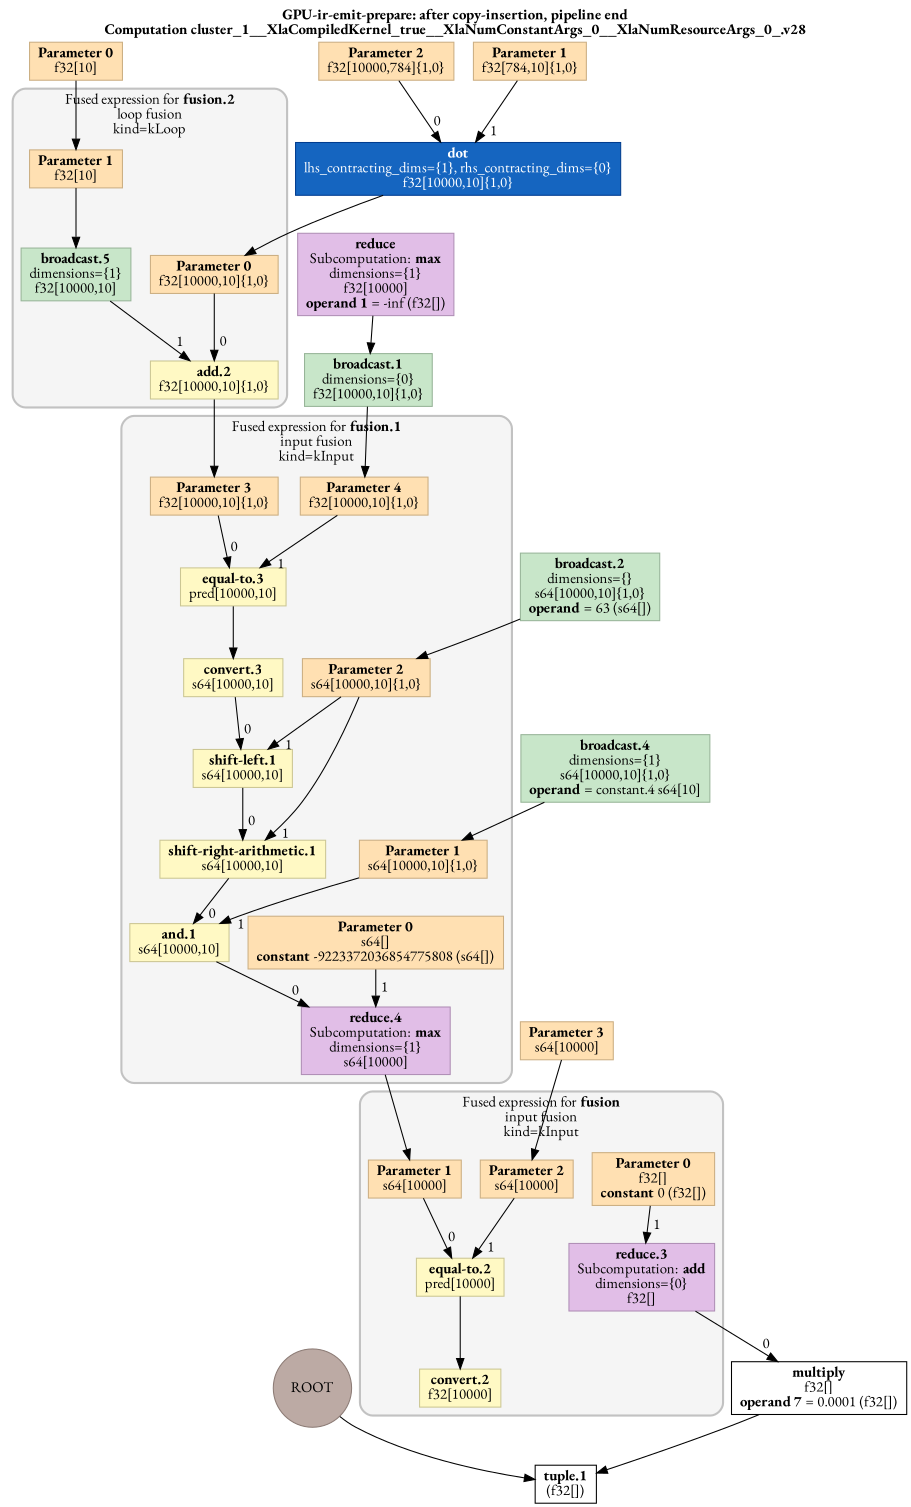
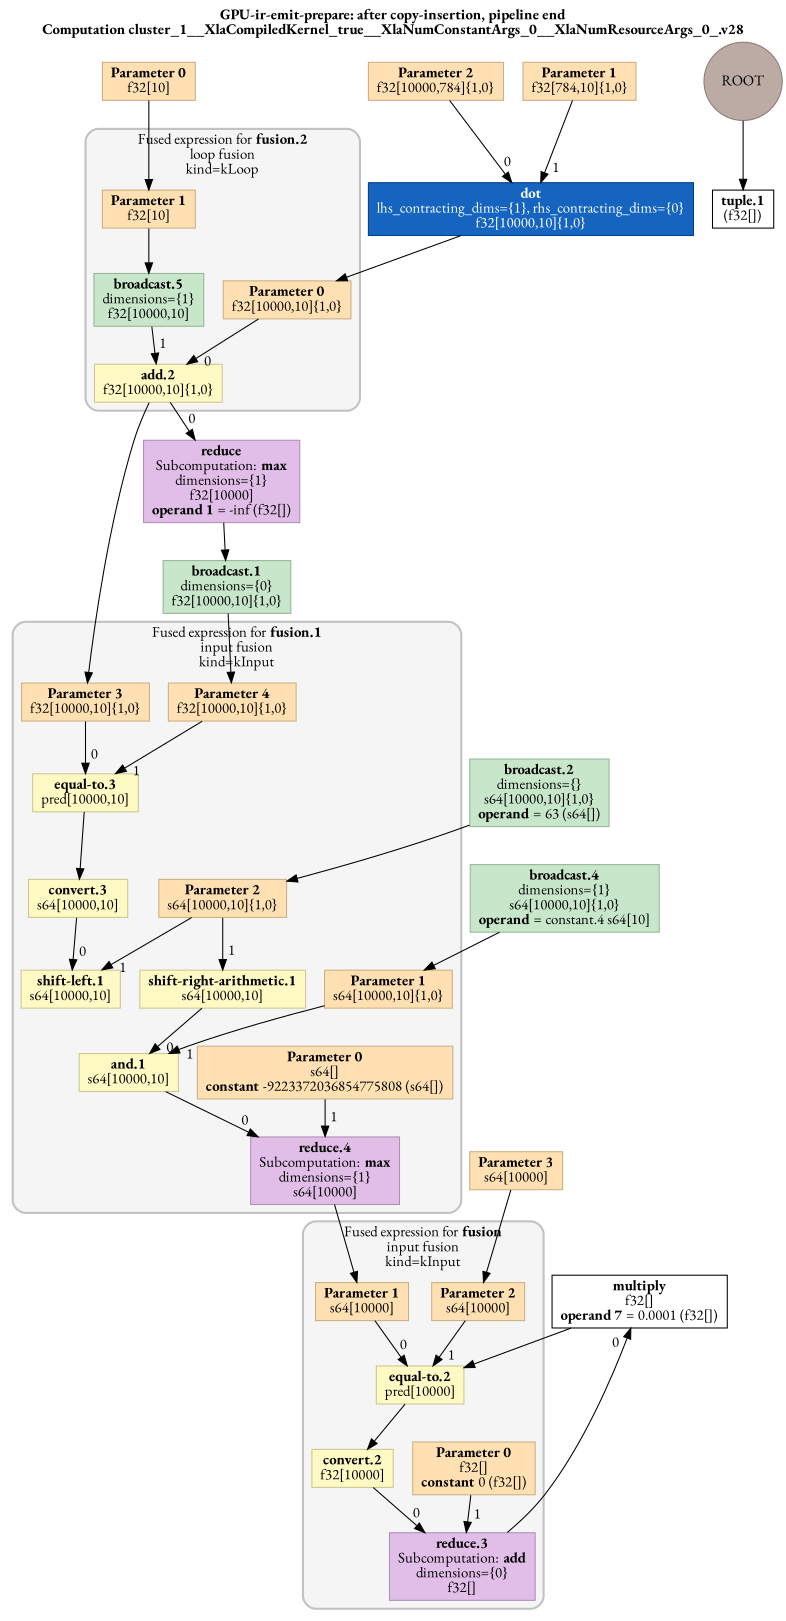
  digraph {
    compound=true
    fontname="EB Garamond"
    label=<<b>GPU-ir-emit-prepare: after copy-insertion, pipeline end<br/>Computation cluster_1__XlaCompiledKernel_true__XlaNumConstantArgs_0__XlaNumResourceArgs_0_.v28</b>>
    labelloc=t
    rankdir=TB
    node [color="#cbae82" fillcolor="#ffe0b2" fontcolor=black fontname="EB Garamond" shape=rect style=filled]
    edge [fontname="EB Garamond" labeldistance=2]
    n1 [color="#af8eb5" fillcolor="#e1bee7" label=<<b>reduce.3</b><br/>Subcomputation: <b>add</b><br/>dimensions={0}<br/>f32[]>]
    n2 [color="#cbc693" fillcolor="#fff9c4" label=<<b>convert.2</b><br/>f32[10000]>]
    n3 [label=<<b>Parameter 0</b><br/>f32[]<br/><b>constant</b> 0 (f32[])>]
    n4 [color="#cbc693" fillcolor="#fff9c4" label=<<b>equal-to.2</b><br/>pred[10000]>]
    n5 [label=<<b>Parameter 1</b><br/>s64[10000]>]
    n6 [label=<<b>Parameter 2</b><br/>s64[10000]>]
    n7 [color="#af8eb5" fillcolor="#e1bee7" label=<<b>reduce.4</b><br/>Subcomputation: <b>max</b><br/>dimensions={1}<br/>s64[10000]>]
    n8 [color="#cbc693" fillcolor="#fff9c4" label=<<b>and.1</b><br/>s64[10000,10]>]
    n9 [label=<<b>Parameter 0</b><br/>s64[]<br/><b>constant</b> -9223372036854775808 (s64[])>]
    n10 [color="#cbc693" fillcolor="#fff9c4" label=<<b>shift-right-arithmetic.1</b><br/>s64[10000,10]>]
    n11 [label=<<b>Parameter 1</b><br/>s64[10000,10]{1,0}>]
    n12 [color="#cbc693" fillcolor="#fff9c4" label=<<b>shift-left.1</b><br/>s64[10000,10]>]
    n13 [label=<<b>Parameter 2</b><br/>s64[10000,10]{1,0}>]
    n14 [color="#cbc693" fillcolor="#fff9c4" label=<<b>convert.3</b><br/>s64[10000,10]>]
    n15 [color="#cbc693" fillcolor="#fff9c4" label=<<b>equal-to.3</b><br/>pred[10000,10]>]
    n16 [label=<<b>Parameter 3</b><br/>f32[10000,10]{1,0}>]
    n17 [label=<<b>Parameter 4</b><br/>f32[10000,10]{1,0}>]
    n18 [color="#cbc693" fillcolor="#fff9c4" label=<<b>add.2</b><br/>f32[10000,10]{1,0}>]
    n19 [label=<<b>Parameter 0</b><br/>f32[10000,10]{1,0}>]
    n20 [color="#97b498" fillcolor="#c8e6c9" label=<<b>broadcast.5</b><br/>dimensions={1}<br/>f32[10000,10]>]
    n21 [label=<<b>Parameter 1</b><br/>f32[10]>]
    n22 [color=black fillcolor=white label=<<b>multiply</b><br/>f32[]<br/><b>operand 7</b> = 0.0001 (f32[])>]
    n23 [color="#af8eb5" fillcolor="#e1bee7" label=<<b>reduce</b><br/>Subcomputation: <b>max</b><br/>dimensions={1}<br/>f32[10000]<br/><b>operand 1</b> = -inf (f32[])>]
    n24 [label=<<b>Parameter 2</b><br/>f32[10000,784]{1,0}>]
    n25 [color="#003c8f" fillcolor="#1565c0" fontcolor=white label=<<b>dot</b><br/>lhs_contracting_dims={1}, rhs_contracting_dims={0}<br/>f32[10000,10]{1,0}>]
    n26 [label=<<b>Parameter 1</b><br/>f32[784,10]{1,0}>]
    n27 [label=<<b>Parameter 0</b><br/>f32[10]>]
    n28 [color="#97b498" fillcolor="#c8e6c9" label=<<b>broadcast.1</b><br/>dimensions={0}<br/>f32[10000,10]{1,0}>]
    n29 [color="#97b498" fillcolor="#c8e6c9" label=<<b>broadcast.2</b><br/>dimensions={}<br/>s64[10000,10]{1,0}<br/><b>operand</b> = 63 (s64[])>]
    n30 [color="#97b498" fillcolor="#c8e6c9" label=<<b>broadcast.4</b><br/>dimensions={1}<br/>s64[10000,10]{1,0}<br/><b>operand</b> = constant.4 s64[10]>]
    n31 [label=<<b>Parameter 3</b><br/>s64[10000]>]
    n32 [color=black fillcolor=white label=<<b>tuple.1</b><br/>(f32[])>]
    n33 [color="#8c7b75" fillcolor="#bcaaa4" label=<ROOT> shape=circle]
    subgraph cluster_1 {
      color="#c2c2c2;"
      fillcolor="#f5f5f5"
      label=<Fused expression for <b>fusion</b><br/>input fusion<br/>kind=kInput>
      style="rounded,filled,bold"
      n1
      n2
      n3
      n4
      n5
      n6
    }
    subgraph cluster_2 {
      color="#c2c2c2;"
      fillcolor="#f5f5f5"
      label=<Fused expression for <b>fusion.1</b><br/>input fusion<br/>kind=kInput>
      style="rounded,filled,bold"
      n7
      n8
      n9
      n10
      n11
      n12
      n13
      n14
      n15
      n16
      n17
    }
    subgraph cluster_3 {
      color="#c2c2c2;"
      fillcolor="#f5f5f5"
      label=<Fused expression for <b>fusion.2</b><br/>loop fusion<br/>kind=kLoop>
      style="rounded,filled,bold"
      n18
      n19
      n20
      n21
    }
    n1 -> n22 [headlabel=0]
+   n2 -> n1 [headlabel=0]
    n3 -> n1 [headlabel=1]
    n4 -> n2 [labeldistance=""]
    n5 -> n4 [headlabel=0]
    n6 -> n4 [headlabel=1]
    n7 -> n5 [labeldistance=""]
    n8 -> n7 [headlabel=0]
    n9 -> n7 [headlabel=1]
    n10 -> n8 [headlabel=0]
    n11 -> n8 [headlabel=1]
-   n12 -> n10 [headlabel=0]
    n13 -> n10 [headlabel=1]
    n13 -> n12 [headlabel=1]
    n14 -> n12 [headlabel=0]
    n15 -> n14 [labeldistance=""]
    n16 -> n15 [headlabel=0]
    n17 -> n15 [headlabel=1]
    n18 -> n16 [labeldistance=""]
+   n18 -> n23 [headlabel=0]
    n19 -> n18 [headlabel=0]
    n20 -> n18 [headlabel=1]
    n21 -> n20 [labeldistance=""]
-   n22 -> n32 [labeldistance=""]
+   n22 -> n4 [labeldistance=""]
    n23 -> n28 [labeldistance=""]
    n24 -> n25 [headlabel=0]
    n25 -> n19 [labeldistance=""]
    n26 -> n25 [headlabel=1]
    n27 -> n21 [labeldistance=""]
    n28 -> n17 [labeldistance=""]
    n29 -> n13 [labeldistance=""]
    n30 -> n11 [labeldistance=""]
    n31 -> n6 [labeldistance=""]
    n33 -> n32 [labeldistance=""]
  }
